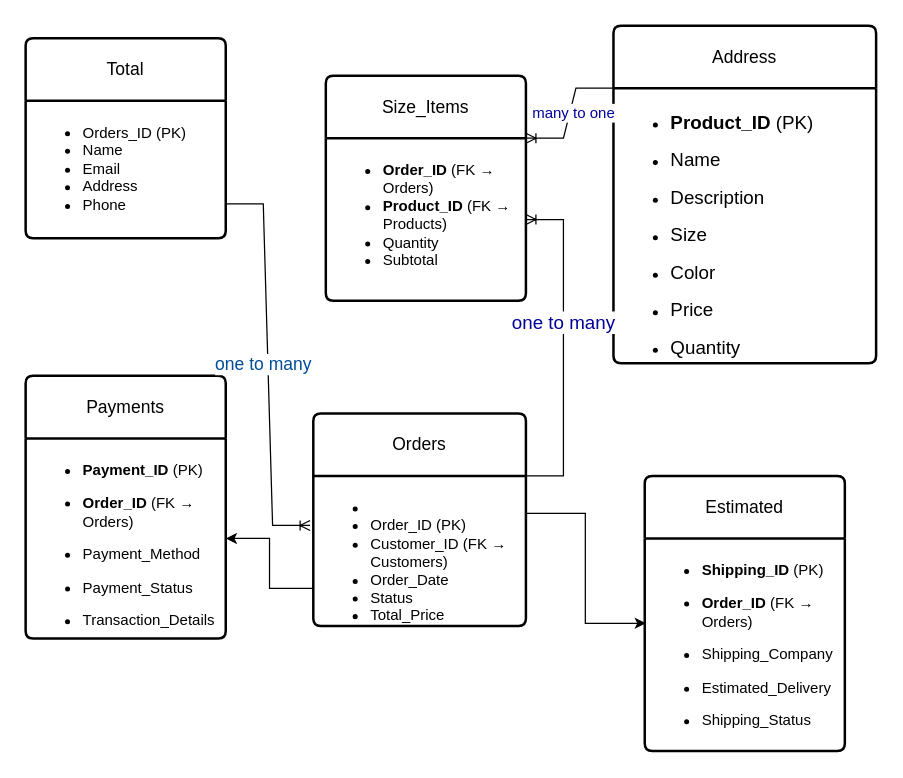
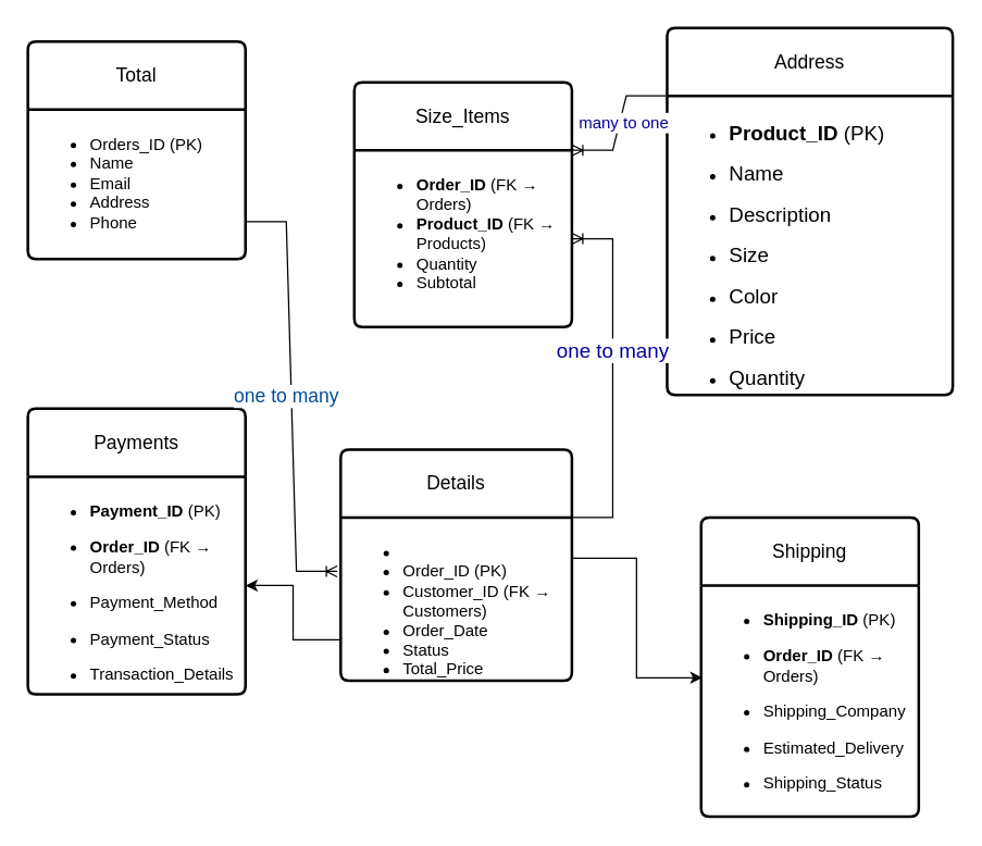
  <mxCell id="0" />
  <mxCell id="1" parent="0" />
  <mxCell id="2" value="Total" style="swimlane;childLayout=stackLayout;horizontal=1;startSize=50;horizontalStack=0;rounded=1;fontSize=14;fontStyle=0;strokeWidth=2;resizeParent=0;resizeLast=1;shadow=0;dashed=0;align=center;arcSize=4;whiteSpace=wrap;html=1;" vertex="1" parent="1"><mxGeometry x="20" y="30" width="160" height="160" as="geometry" /></mxCell>
  <mxCell id="3" value="&lt;ul&gt;&lt;li&gt;&lt;span style=&quot;color: light-dark(rgb(0, 0, 0), rgb(255, 255, 255)); background-color: rgb(255, 255, 255);&quot;&gt;Orders_ID (PK)&lt;/span&gt;&lt;/li&gt;&lt;li&gt;&lt;span style=&quot;color: light-dark(rgb(0, 0, 0), rgb(255, 255, 255)); background-color: rgb(255, 255, 255);&quot;&gt;Name&lt;/span&gt;&lt;/li&gt;&lt;li&gt;&lt;span style=&quot;color: light-dark(rgb(0, 0, 0), rgb(255, 255, 255)); background-color: rgb(255, 255, 255);&quot;&gt;Email&lt;/span&gt;&lt;/li&gt;&lt;li&gt;&lt;span style=&quot;color: light-dark(rgb(0, 0, 0), rgb(255, 255, 255)); background-color: rgb(255, 255, 255);&quot;&gt;Address&lt;/span&gt;&lt;/li&gt;&lt;li&gt;&lt;span style=&quot;color: light-dark(rgb(0, 0, 0), rgb(255, 255, 255)); background-color: rgb(255, 255, 255);&quot;&gt;Phone&lt;/span&gt;&lt;/li&gt;&lt;/ul&gt;" style="align=left;strokeColor=none;fillColor=none;spacingLeft=4;spacingRight=4;fontSize=12;verticalAlign=top;resizable=0;rotatable=0;part=1;html=1;whiteSpace=wrap;" vertex="1" parent="2"><mxGeometry y="50" width="160" height="110" as="geometry" /></mxCell>
  <mxCell id="4" style="edgeStyle=orthogonalEdgeStyle;rounded=0;orthogonalLoop=1;jettySize=auto;html=1;exitX=0.5;exitY=1;exitDx=0;exitDy=0;" edge="1" parent="2" source="3" target="3"><mxGeometry relative="1" as="geometry" /></mxCell>
- <mxCell id="5" value="Orders" style="swimlane;childLayout=stackLayout;horizontal=1;startSize=50;horizontalStack=0;rounded=1;fontSize=14;fontStyle=0;strokeWidth=2;resizeParent=0;resizeLast=1;shadow=0;dashed=0;align=center;arcSize=4;whiteSpace=wrap;html=1;" vertex="1" parent="1"><mxGeometry x="250" y="330" width="170" height="170" as="geometry" /></mxCell>
+ <mxCell id="5" value="Details" style="swimlane;childLayout=stackLayout;horizontal=1;startSize=50;horizontalStack=0;rounded=1;fontSize=14;fontStyle=0;strokeWidth=2;resizeParent=0;resizeLast=1;shadow=0;dashed=0;align=center;arcSize=4;whiteSpace=wrap;html=1;" vertex="1" parent="1"><mxGeometry x="250" y="330" width="170" height="170" as="geometry" /></mxCell>
  <mxCell id="6" value="&lt;ul&gt;&lt;li&gt;&lt;li&gt;&lt;span style=&quot;background-color: transparent; color: light-dark(rgb(0, 0, 0), rgb(255, 255, 255));&quot;&gt;Order_ID (PK)&lt;/span&gt;&lt;/li&gt;&lt;li&gt;&lt;span style=&quot;background-color: transparent; color: light-dark(rgb(0, 0, 0), rgb(255, 255, 255));&quot;&gt;Customer_ID (FK → Customers)&lt;/span&gt;&lt;/li&gt;&lt;li&gt;&lt;span style=&quot;background-color: transparent; color: light-dark(rgb(0, 0, 0), rgb(255, 255, 255));&quot;&gt;Order_Date&lt;/span&gt;&lt;/li&gt;&lt;li&gt;&lt;span style=&quot;background-color: transparent; color: light-dark(rgb(0, 0, 0), rgb(255, 255, 255));&quot;&gt;Status&lt;/span&gt;&lt;/li&gt;&lt;/li&gt;&lt;li&gt;&lt;span style=&quot;background-color: transparent; color: light-dark(rgb(0, 0, 0), rgb(255, 255, 255));&quot;&gt;Total_Price&lt;/span&gt;&lt;/li&gt;&lt;/ul&gt;&lt;div&gt;&lt;/div&gt;" style="align=left;strokeColor=none;fillColor=none;spacingLeft=4;spacingRight=4;fontSize=12;verticalAlign=top;resizable=0;rotatable=0;part=1;html=1;whiteSpace=wrap;" vertex="1" parent="5"><mxGeometry y="50" width="170" height="120" as="geometry" /></mxCell>
  <mxCell id="7" value="Address" style="swimlane;childLayout=stackLayout;horizontal=1;startSize=50;horizontalStack=0;rounded=1;fontSize=14;fontStyle=0;strokeWidth=2;resizeParent=0;resizeLast=1;shadow=0;dashed=0;align=center;arcSize=4;whiteSpace=wrap;html=1;" vertex="1" parent="1"><mxGeometry x="490" y="20" width="210" height="270" as="geometry" /></mxCell>
  <mxCell id="8" value="&lt;ul&gt;&lt;li&gt;&lt;p&gt;&lt;font style=&quot;font-size: 15px;&quot;&gt;&lt;strong style=&quot;&quot;&gt;Product_ID&lt;/strong&gt; (PK)&lt;/font&gt;&lt;/p&gt;&lt;/li&gt;&lt;li&gt;&lt;p&gt;&lt;font style=&quot;font-size: 15px;&quot;&gt;Name&lt;/font&gt;&lt;/p&gt;&lt;/li&gt;&lt;li&gt;&lt;p&gt;&lt;font style=&quot;font-size: 15px;&quot;&gt;Description&lt;/font&gt;&lt;/p&gt;&lt;/li&gt;&lt;li&gt;&lt;p&gt;&lt;font style=&quot;font-size: 15px;&quot;&gt;Size&lt;/font&gt;&lt;/p&gt;&lt;/li&gt;&lt;li&gt;&lt;p&gt;&lt;font style=&quot;font-size: 15px;&quot;&gt;Color&lt;/font&gt;&lt;/p&gt;&lt;/li&gt;&lt;li&gt;&lt;p&gt;&lt;font style=&quot;font-size: 15px;&quot;&gt;Price&lt;/font&gt;&lt;/p&gt;&lt;/li&gt;&lt;li&gt;&lt;p&gt;&lt;font style=&quot;font-size: 15px;&quot;&gt;Quantity&lt;/font&gt;&lt;/p&gt;&lt;/li&gt;&lt;/ul&gt;" style="align=left;strokeColor=none;fillColor=none;spacingLeft=4;spacingRight=4;fontSize=12;verticalAlign=top;resizable=0;rotatable=0;part=1;html=1;whiteSpace=wrap;" vertex="1" parent="7"><mxGeometry y="50" width="210" height="220" as="geometry" /></mxCell>
  <mxCell id="9" value="Size_Items" style="swimlane;childLayout=stackLayout;horizontal=1;startSize=50;horizontalStack=0;rounded=1;fontSize=14;fontStyle=0;strokeWidth=2;resizeParent=0;resizeLast=1;shadow=0;dashed=0;align=center;arcSize=4;whiteSpace=wrap;html=1;" vertex="1" parent="1"><mxGeometry x="260" y="60" width="160" height="180" as="geometry" /></mxCell>
  <mxCell id="10" value="&lt;ul&gt;&lt;li&gt;&lt;strong style=&quot;background-color: transparent; color: light-dark(rgb(0, 0, 0), rgb(255, 255, 255));&quot;&gt;Order_ID&lt;/strong&gt;&lt;span style=&quot;background-color: transparent; color: light-dark(rgb(0, 0, 0), rgb(255, 255, 255));&quot;&gt; (FK → Orders)&lt;/span&gt;&lt;/li&gt;&lt;li&gt;&lt;strong style=&quot;background-color: transparent; color: light-dark(rgb(0, 0, 0), rgb(255, 255, 255));&quot;&gt;Product_ID&lt;/strong&gt;&lt;span style=&quot;background-color: transparent; color: light-dark(rgb(0, 0, 0), rgb(255, 255, 255));&quot;&gt; (FK → Products)&lt;/span&gt;&lt;/li&gt;&lt;li&gt;&lt;span style=&quot;background-color: transparent; color: light-dark(rgb(0, 0, 0), rgb(255, 255, 255));&quot;&gt;Quantity&lt;/span&gt;&lt;/li&gt;&lt;li&gt;&lt;span style=&quot;background-color: transparent; color: light-dark(rgb(0, 0, 0), rgb(255, 255, 255));&quot;&gt;Subtotal&lt;/span&gt;&lt;/li&gt;&lt;/ul&gt;" style="align=left;strokeColor=none;fillColor=none;spacingLeft=4;spacingRight=4;fontSize=12;verticalAlign=top;resizable=0;rotatable=0;part=1;html=1;whiteSpace=wrap;" vertex="1" parent="9"><mxGeometry y="50" width="160" height="130" as="geometry" /></mxCell>
  <mxCell id="11" value="Payments" style="swimlane;childLayout=stackLayout;horizontal=1;startSize=50;horizontalStack=0;rounded=1;fontSize=14;fontStyle=0;strokeWidth=2;resizeParent=0;resizeLast=1;shadow=0;dashed=0;align=center;arcSize=4;whiteSpace=wrap;html=1;" vertex="1" parent="1"><mxGeometry x="20" y="300" width="160" height="210" as="geometry" /></mxCell>
  <mxCell id="12" value="&lt;ul&gt;&lt;li&gt;&lt;p&gt;&lt;strong&gt;Payment_ID&lt;/strong&gt; (PK)&lt;/p&gt;&lt;/li&gt;&lt;li&gt;&lt;p&gt;&lt;strong&gt;Order_ID&lt;/strong&gt; (FK → Orders)&lt;/p&gt;&lt;/li&gt;&lt;li&gt;&lt;p&gt;Payment_Method&lt;/p&gt;&lt;/li&gt;&lt;li&gt;&lt;p&gt;Payment_Status&lt;/p&gt;&lt;/li&gt;&lt;li&gt;&lt;p&gt;Transaction_Details&lt;/p&gt;&lt;/li&gt;&lt;/ul&gt;" style="align=left;strokeColor=none;fillColor=none;spacingLeft=4;spacingRight=4;fontSize=12;verticalAlign=top;resizable=0;rotatable=0;part=1;html=1;whiteSpace=wrap;" vertex="1" parent="11"><mxGeometry y="50" width="160" height="160" as="geometry" /></mxCell>
- <mxCell id="13" value="Estimated" style="swimlane;childLayout=stackLayout;horizontal=1;startSize=50;horizontalStack=0;rounded=1;fontSize=14;fontStyle=0;strokeWidth=2;resizeParent=0;resizeLast=1;shadow=0;dashed=0;align=center;arcSize=4;whiteSpace=wrap;html=1;" vertex="1" parent="1"><mxGeometry x="515" y="380" width="160" height="220" as="geometry" /></mxCell>
+ <mxCell id="13" value="Shipping" style="swimlane;childLayout=stackLayout;horizontal=1;startSize=50;horizontalStack=0;rounded=1;fontSize=14;fontStyle=0;strokeWidth=2;resizeParent=0;resizeLast=1;shadow=0;dashed=0;align=center;arcSize=4;whiteSpace=wrap;html=1;" vertex="1" parent="1"><mxGeometry x="515" y="380" width="160" height="220" as="geometry" /></mxCell>
  <mxCell id="14" value="&lt;ul&gt;&lt;li&gt;&lt;p&gt;&lt;strong&gt;Shipping_ID&lt;/strong&gt; (PK)&lt;/p&gt;&lt;/li&gt;&lt;li&gt;&lt;p&gt;&lt;strong&gt;Order_ID&lt;/strong&gt; (FK → Orders)&lt;/p&gt;&lt;/li&gt;&lt;li&gt;&lt;p&gt;Shipping_Company&lt;/p&gt;&lt;/li&gt;&lt;li&gt;&lt;p&gt;Estimated_Delivery&lt;/p&gt;&lt;/li&gt;&lt;li&gt;&lt;p&gt;Shipping_Status&lt;/p&gt;&lt;/li&gt;&lt;/ul&gt;" style="align=left;strokeColor=none;fillColor=none;spacingLeft=4;spacingRight=4;fontSize=12;verticalAlign=top;resizable=0;rotatable=0;part=1;html=1;whiteSpace=wrap;" vertex="1" parent="13"><mxGeometry y="50" width="160" height="170" as="geometry" /></mxCell>
  <mxCell id="15" value="" style="edgeStyle=entityRelationEdgeStyle;fontSize=12;html=1;endArrow=ERoneToMany;rounded=0;entryX=-0.015;entryY=0.33;entryDx=0;entryDy=0;exitX=1;exitY=0.75;exitDx=0;exitDy=0;entryPerimeter=0;" edge="1" parent="1" source="3" target="6"><mxGeometry width="100" height="100" relative="1" as="geometry"><mxPoint x="100" y="230" as="sourcePoint" /><mxPoint x="240" y="290.75" as="targetPoint" /><Array as="points"><mxPoint x="88" y="210" /><mxPoint x="235" y="130.75" /></Array></mxGeometry></mxCell>
  <mxCell id="16" value="&lt;font style=&quot;font-size: 14px; color: rgb(0, 76, 153);&quot;&gt;one to many&lt;/font&gt;" style="edgeLabel;html=1;align=center;verticalAlign=middle;resizable=0;points=[];" vertex="1" connectable="0" parent="15"><mxGeometry x="-0.003" y="-4" relative="1" as="geometry"><mxPoint as="offset" /></mxGeometry></mxCell>
  <mxCell id="17" style="edgeStyle=orthogonalEdgeStyle;rounded=0;orthogonalLoop=1;jettySize=auto;html=1;exitX=1;exitY=0.25;exitDx=0;exitDy=0;entryX=0.006;entryY=0.399;entryDx=0;entryDy=0;entryPerimeter=0;" edge="1" parent="1" source="6" target="14"><mxGeometry relative="1" as="geometry" /></mxCell>
  <mxCell id="18" style="edgeStyle=orthogonalEdgeStyle;rounded=0;orthogonalLoop=1;jettySize=auto;html=1;exitX=0;exitY=0.75;exitDx=0;exitDy=0;entryX=1;entryY=0.5;entryDx=0;entryDy=0;" edge="1" parent="1" source="6" target="12"><mxGeometry relative="1" as="geometry" /></mxCell>
  <mxCell id="19" value="" style="edgeStyle=entityRelationEdgeStyle;fontSize=12;html=1;endArrow=ERoneToMany;rounded=0;exitX=1;exitY=0;exitDx=0;exitDy=0;" edge="1" parent="1" source="6" target="10"><mxGeometry width="100" height="100" relative="1" as="geometry"><mxPoint x="230" y="430" as="sourcePoint" /><mxPoint x="330" y="330" as="targetPoint" /><Array as="points"><mxPoint x="410" y="430" /><mxPoint x="410" y="430" /></Array></mxGeometry></mxCell>
  <mxCell id="20" value="&lt;font style=&quot;font-size: 15px; color: rgb(0, 0, 153);&quot;&gt;one to many&lt;/font&gt;" style="edgeLabel;html=1;align=center;verticalAlign=middle;resizable=0;points=[];" vertex="1" connectable="0" parent="19"><mxGeometry x="0.166" y="1" relative="1" as="geometry"><mxPoint as="offset" /></mxGeometry></mxCell>
  <mxCell id="21" value="" style="edgeStyle=entityRelationEdgeStyle;fontSize=12;html=1;endArrow=ERoneToMany;rounded=0;entryX=1;entryY=0;entryDx=0;entryDy=0;exitX=0;exitY=0;exitDx=0;exitDy=0;" edge="1" parent="1" source="8" target="10"><mxGeometry width="100" height="100" relative="1" as="geometry"><mxPoint x="260" y="260" as="sourcePoint" /><mxPoint x="360" y="160" as="targetPoint" /></mxGeometry></mxCell>
  <mxCell id="22" value="&lt;font style=&quot;font-size: 12px; color: rgb(0, 0, 153);&quot;&gt;many to one&lt;/font&gt;" style="edgeLabel;html=1;align=center;verticalAlign=middle;resizable=0;points=[];" vertex="1" connectable="0" parent="21"><mxGeometry x="-0.01" y="2" relative="1" as="geometry"><mxPoint as="offset" /></mxGeometry></mxCell>
